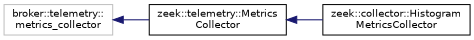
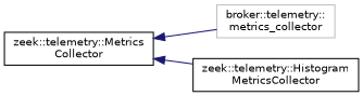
  digraph {
    rankdir=LR
    node [color=black fillcolor=white fontname=Helvetica fontsize=10 shape=record style=filled]
    edge [color=midnightblue dir=back fontname=Helvetica fontsize=10 labelfontname=Helvetica labelfontsize=10 style=solid]
    n1 [color=grey75 height=0.2 label="broker::telemetry::\lmetrics_collector" width=0.4]
    n2 [height=0.2 label="zeek::telemetry::Metrics\lCollector" width=0.4]
-   n3 [height=0.2 label="zeek::collector::Histogram\lMetricsCollector" width=0.4]
-   n1 -> n2
+   n3 [height=0.2 label="zeek::telemetry::Histogram\lMetricsCollector" width=0.4]
+   n2 -> n1
    n2 -> n3
  }
